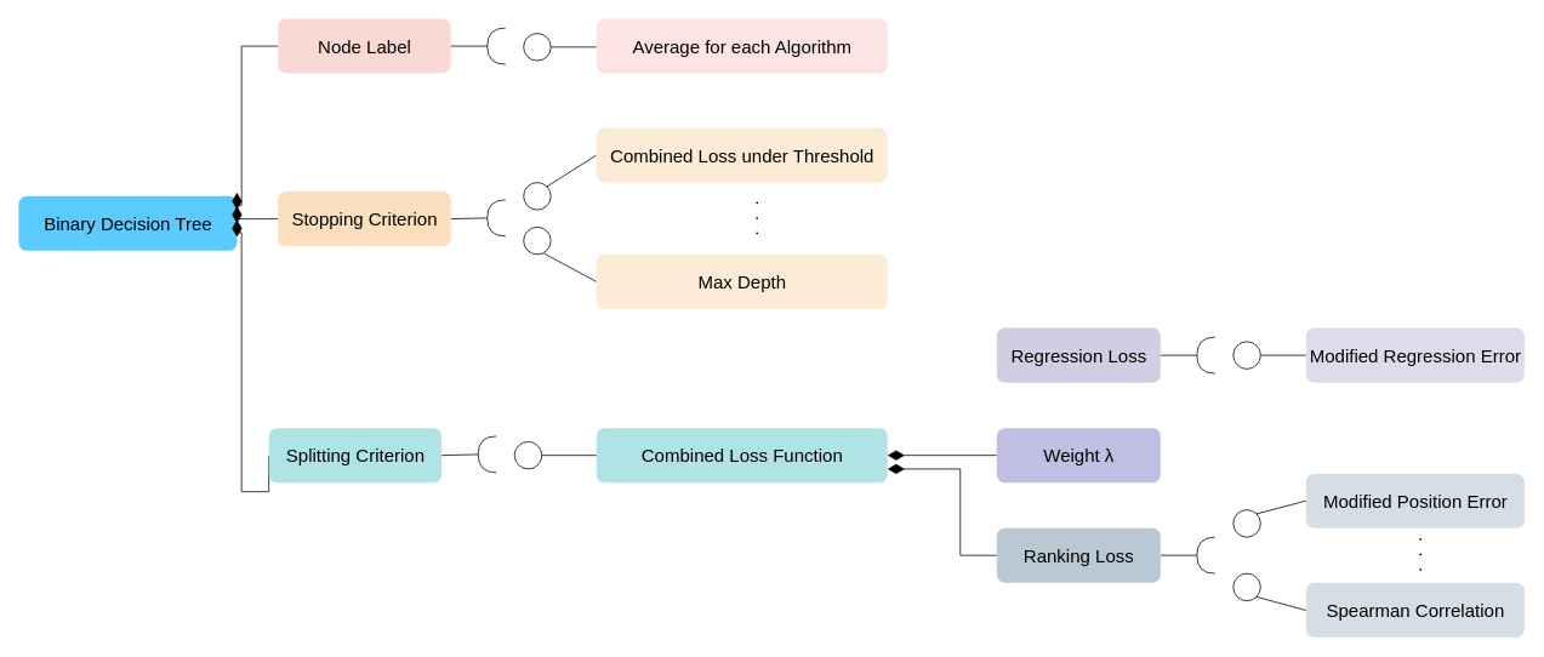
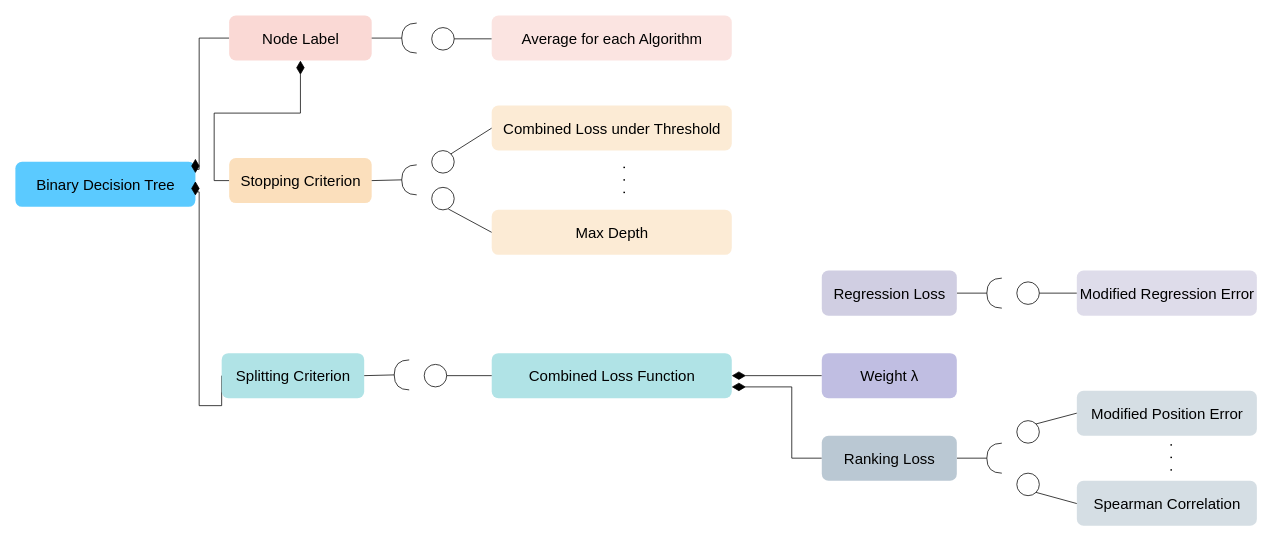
  <mxCell id="0" />
  <mxCell id="1" parent="0" />
  <mxCell id="2" value="&lt;span&gt;Binary Decision Tree&lt;/span&gt;" style="html=1;rounded=1;fontSize=20;fillColor=#16B4FF;strokeColor=none;gradientColor=none;opacity=70;fontStyle=0" parent="1" vertex="1"><mxGeometry x="20" y="215" width="240" height="60" as="geometry" /></mxCell>
  <mxCell id="3" style="edgeStyle=orthogonalEdgeStyle;rounded=0;orthogonalLoop=1;jettySize=auto;html=1;endArrow=diamondThin;endFill=1;exitX=0;exitY=0.5;exitDx=0;exitDy=0;entryX=1;entryY=0.25;entryDx=0;entryDy=0;endSize=16;strokeColor=default;fontSize=20;fontStyle=0" parent="1" source="6" target="2" edge="1"><mxGeometry relative="1" as="geometry"><mxPoint x="445" y="31" as="sourcePoint" /><Array as="points"><mxPoint x="265" y="50" /><mxPoint x="265" y="225" /></Array></mxGeometry></mxCell>
- <mxCell id="4" style="edgeStyle=orthogonalEdgeStyle;rounded=0;orthogonalLoop=1;jettySize=auto;html=1;entryX=1;entryY=0.5;entryDx=0;entryDy=0;endArrow=diamondThin;endFill=1;endSize=16;strokeColor=default;exitX=0;exitY=0.5;exitDx=0;exitDy=0;fontSize=20;fontStyle=0" parent="1" source="10" target="2" edge="1"><mxGeometry relative="1" as="geometry"><mxPoint x="455" y="240" as="sourcePoint" /></mxGeometry></mxCell>
+ <mxCell id="4" style="edgeStyle=orthogonalEdgeStyle;rounded=0;orthogonalLoop=1;jettySize=auto;html=1;endArrow=diamondThin;endFill=1;endSize=16;strokeColor=default;exitX=0;exitY=0.5;exitDx=0;exitDy=0;fontSize=20;fontStyle=0;" parent="1" source="10" target="6" edge="1"><mxGeometry relative="1" as="geometry"><mxPoint x="455" y="240" as="sourcePoint" /></mxGeometry></mxCell>
  <mxCell id="5" style="edgeStyle=orthogonalEdgeStyle;rounded=0;orthogonalLoop=1;jettySize=auto;html=1;endArrow=diamondThin;endFill=1;exitX=0;exitY=0.5;exitDx=0;exitDy=0;endSize=16;strokeColor=default;entryX=1;entryY=0.75;entryDx=0;entryDy=0;fontSize=20;fontStyle=0" parent="1" source="18" target="2" edge="1"><mxGeometry relative="1" as="geometry"><mxPoint x="465" y="640" as="sourcePoint" /><mxPoint x="225" y="280" as="targetPoint" /><Array as="points"><mxPoint x="265" y="540" /><mxPoint x="265" y="255" /></Array></mxGeometry></mxCell>
  <mxCell id="6" value="Node Label" style="html=1;rounded=1;fontSize=20;fillColor=#fad9d5;strokeColor=none;rotation=0;fontStyle=0" parent="1" vertex="1"><mxGeometry x="305" y="20" width="190" height="60" as="geometry" /></mxCell>
  <mxCell id="7" value="" style="ellipse;fillColor=default;strokeColor=default;fontSize=20;rotation=0;fontStyle=0" parent="1" vertex="1"><mxGeometry x="575" y="36" width="30" height="30" as="geometry" /></mxCell>
  <mxCell id="8" value="" style="endArrow=none;html=1;rounded=0;entryX=1;entryY=0.5;entryDx=0;entryDy=0;fontSize=20;strokeColor=default;fontStyle=0" parent="1" target="7" edge="1"><mxGeometry relative="1" as="geometry"><mxPoint x="655" y="51" as="sourcePoint" /><mxPoint x="755" y="51" as="targetPoint" /></mxGeometry></mxCell>
  <mxCell id="9" value="Average for each Algorithm" style="html=1;rounded=1;fontSize=20;fillColor=#fad9d5;strokeColor=none;rotation=0;opacity=70;fontStyle=0" parent="1" vertex="1"><mxGeometry x="655" y="20" width="320" height="60" as="geometry" /></mxCell>
  <mxCell id="10" value="Stopping Criterion" style="html=1;rounded=1;fontSize=20;fillColor=#fad7ac;strokeColor=none;rotation=0;opacity=80;fontStyle=0" parent="1" vertex="1"><mxGeometry x="305" y="210" width="190" height="60" as="geometry" /></mxCell>
  <mxCell id="11" value="" style="ellipse;fillColor=default;strokeColor=default;fontSize=20;rotation=0;fontStyle=0" parent="1" vertex="1"><mxGeometry x="575" y="200" width="30" height="30" as="geometry" /></mxCell>
  <mxCell id="12" value="" style="endArrow=none;html=1;rounded=0;entryX=1;entryY=0;entryDx=0;entryDy=0;fontSize=20;strokeColor=default;exitX=0;exitY=0.5;exitDx=0;exitDy=0;fontStyle=0" parent="1" source="13" target="11" edge="1"><mxGeometry relative="1" as="geometry"><mxPoint x="885" y="190" as="sourcePoint" /><mxPoint x="795" y="190" as="targetPoint" /></mxGeometry></mxCell>
  <mxCell id="13" value="Combined Loss under Threshold" style="html=1;rounded=1;fontSize=20;fillColor=#fad7ac;strokeColor=none;rotation=0;opacity=50;fontStyle=0" parent="1" vertex="1"><mxGeometry x="655" y="140" width="320" height="60" as="geometry" /></mxCell>
  <mxCell id="14" value="" style="ellipse;fillColor=default;strokeColor=default;fontSize=20;rotation=0;fontStyle=0" parent="1" vertex="1"><mxGeometry x="575" y="249" width="30" height="30" as="geometry" /></mxCell>
  <mxCell id="15" value="" style="endArrow=none;html=1;rounded=0;entryX=0.736;entryY=0.96;entryDx=0;entryDy=0;fontSize=20;strokeColor=default;exitX=0;exitY=0.5;exitDx=0;exitDy=0;entryPerimeter=0;fontStyle=0" parent="1" source="16" target="14" edge="1"><mxGeometry relative="1" as="geometry"><mxPoint x="645" y="269" as="sourcePoint" /><mxPoint x="795" y="289" as="targetPoint" /></mxGeometry></mxCell>
  <mxCell id="16" value="Max Depth" style="html=1;rounded=1;fontSize=20;fillColor=#fad7ac;strokeColor=none;rotation=0;opacity=50;fontStyle=0" parent="1" vertex="1"><mxGeometry x="655" y="279" width="320" height="60" as="geometry" /></mxCell>
  <mxCell id="17" value="&lt;font style=&quot;font-size: 20px;&quot;&gt;&lt;span style=&quot;font-size: 20px;&quot;&gt;.&amp;nbsp; .&amp;nbsp; .&lt;/span&gt;&lt;/font&gt;" style="text;html=1;align=center;verticalAlign=middle;resizable=0;points=[];autosize=1;strokeColor=none;fillColor=none;fontSize=20;rotation=0;horizontal=0;fontStyle=0" parent="1" vertex="1"><mxGeometry x="805" y="220" width="40" height="40" as="geometry" /></mxCell>
  <mxCell id="18" value="Splitting Criterion" style="html=1;rounded=1;fontSize=20;fillColor=#b0e3e6;strokeColor=none;rotation=0;fontStyle=0" parent="1" vertex="1"><mxGeometry x="295" y="470" width="190" height="60" as="geometry" /></mxCell>
  <mxCell id="19" value="Combined Loss Function" style="html=1;rounded=1;fontSize=20;fillColor=#b0e3e6;rotation=0;strokeColor=none;fontStyle=0" parent="1" vertex="1"><mxGeometry x="655" y="470" width="320" height="60" as="geometry" /></mxCell>
  <mxCell id="20" value="" style="ellipse;fontSize=20;rotation=0;rounded=0;strokeColor=default;fontStyle=0" parent="1" vertex="1"><mxGeometry x="1355" y="375" width="30" height="30" as="geometry" /></mxCell>
  <mxCell id="21" value="" style="endArrow=none;html=1;rounded=0;exitX=0;exitY=0.5;exitDx=0;exitDy=0;fontSize=20;strokeColor=default;fillColor=#FF8552;entryX=1;entryY=0.5;entryDx=0;entryDy=0;fontStyle=0" parent="1" source="22" target="20" edge="1"><mxGeometry relative="1" as="geometry"><mxPoint x="1435" y="380" as="sourcePoint" /><mxPoint x="1405" y="380" as="targetPoint" /></mxGeometry></mxCell>
  <mxCell id="22" value="Modified Regression Error" style="html=1;rounded=1;fontSize=20;fillColor=#d0cee2;strokeColor=none;rotation=0;opacity=70;fontStyle=0" parent="1" vertex="1"><mxGeometry x="1435" y="360" width="240" height="60" as="geometry" /></mxCell>
  <mxCell id="23" value="" style="ellipse;fontSize=20;rotation=0;rounded=0;strokeColor=default;fontStyle=0" parent="1" vertex="1"><mxGeometry x="1355" y="560" width="30" height="30" as="geometry" /></mxCell>
  <mxCell id="24" value="" style="endArrow=none;html=1;rounded=0;entryX=1;entryY=0;entryDx=0;entryDy=0;fontSize=20;strokeColor=default;fillColor=#FF8552;exitX=0;exitY=0.5;exitDx=0;exitDy=0;fontStyle=0" parent="1" source="40" target="23" edge="1"><mxGeometry relative="1" as="geometry"><mxPoint x="1465" y="550" as="sourcePoint" /><mxPoint x="1395" y="549" as="targetPoint" /></mxGeometry></mxCell>
  <mxCell id="25" value="" style="ellipse;fontSize=20;rotation=0;rounded=0;strokeColor=default;fontStyle=0" parent="1" vertex="1"><mxGeometry x="1355" y="630" width="30" height="30" as="geometry" /></mxCell>
  <mxCell id="26" value="" style="endArrow=none;html=1;rounded=0;exitX=1;exitY=0.5;exitDx=0;exitDy=0;exitPerimeter=0;fontSize=20;entryX=1;entryY=0.5;entryDx=0;entryDy=0;strokeColor=default;fontStyle=0" parent="1" source="32" target="38" edge="1"><mxGeometry relative="1" as="geometry"><mxPoint x="1395" y="480" as="sourcePoint" /><mxPoint x="1335" y="610" as="targetPoint" /></mxGeometry></mxCell>
  <mxCell id="27" value="" style="shape=requiredInterface;html=1;verticalLabelPosition=bottom;sketch=0;rotation=90;direction=south;fontSize=20;strokeColor=default;fontStyle=0" parent="1" vertex="1"><mxGeometry x="525" y="40" width="40" height="20" as="geometry" /></mxCell>
  <mxCell id="28" value="" style="endArrow=none;html=1;rounded=0;exitX=1;exitY=0.5;exitDx=0;exitDy=0;exitPerimeter=0;fontSize=20;strokeColor=default;entryX=1;entryY=0.5;entryDx=0;entryDy=0;fontStyle=0" parent="1" source="27" target="6" edge="1"><mxGeometry relative="1" as="geometry"><mxPoint x="785" y="-79" as="sourcePoint" /><mxPoint x="735" y="51" as="targetPoint" /></mxGeometry></mxCell>
  <mxCell id="29" value="" style="shape=requiredInterface;html=1;verticalLabelPosition=bottom;sketch=0;rotation=90;direction=south;fontSize=20;strokeColor=default;fontStyle=0" parent="1" vertex="1"><mxGeometry x="525" y="229" width="40" height="20" as="geometry" /></mxCell>
  <mxCell id="30" value="" style="shape=requiredInterface;html=1;verticalLabelPosition=bottom;sketch=0;rotation=90;direction=south;fontSize=20;strokeColor=default;fillColor=#FF8552;rounded=0;fontStyle=0" parent="1" vertex="1"><mxGeometry x="1305" y="380" width="40" height="20" as="geometry" /></mxCell>
  <mxCell id="31" value="" style="endArrow=none;html=1;rounded=0;exitX=1;exitY=0.5;exitDx=0;exitDy=0;exitPerimeter=0;fontSize=20;strokeColor=default;entryX=1;entryY=0.5;entryDx=0;entryDy=0;fontStyle=0" parent="1" source="30" target="41" edge="1"><mxGeometry relative="1" as="geometry"><mxPoint x="1385" y="250" as="sourcePoint" /><mxPoint x="1335" y="380" as="targetPoint" /></mxGeometry></mxCell>
  <mxCell id="32" value="" style="shape=requiredInterface;html=1;verticalLabelPosition=bottom;sketch=0;rotation=90;direction=south;fontSize=20;strokeColor=default;fillColor=#FF8552;rounded=0;fontStyle=0" parent="1" vertex="1"><mxGeometry x="1305" y="600" width="40" height="20" as="geometry" /></mxCell>
  <mxCell id="33" value="" style="endArrow=none;html=1;rounded=0;fontSize=20;strokeColor=default;entryX=1;entryY=0.5;entryDx=0;entryDy=0;exitX=1;exitY=0.5;exitDx=0;exitDy=0;exitPerimeter=0;fontStyle=0" parent="1" source="29" target="10" edge="1"><mxGeometry relative="1" as="geometry"><mxPoint x="735" y="240" as="sourcePoint" /><mxPoint x="735" y="240" as="targetPoint" /></mxGeometry></mxCell>
  <mxCell id="34" value="" style="endArrow=none;html=1;rounded=0;entryX=1;entryY=1;entryDx=0;entryDy=0;fontSize=20;strokeColor=default;fillColor=#FF8552;exitX=0;exitY=0.509;exitDx=0;exitDy=0;exitPerimeter=0;fontStyle=0" parent="1" source="39" target="25" edge="1"><mxGeometry relative="1" as="geometry"><mxPoint x="1485" y="670.75" as="sourcePoint" /><mxPoint x="1395" y="669.75" as="targetPoint" /></mxGeometry></mxCell>
  <mxCell id="35" style="edgeStyle=orthogonalEdgeStyle;rounded=0;orthogonalLoop=1;jettySize=auto;html=1;endArrow=diamondThin;endFill=1;endSize=16;strokeColor=default;fontSize=20;fontStyle=0" parent="1" source="36" target="19" edge="1"><mxGeometry relative="1" as="geometry" /></mxCell>
  <mxCell id="36" value="&lt;font style=&quot;font-size: 20px;&quot;&gt;Weight λ&lt;/font&gt;" style="html=1;rounded=1;fontSize=20;fillColor=#C0BEE2;strokeColor=none;rotation=0;fontStyle=0" parent="1" vertex="1"><mxGeometry x="1095" y="470" width="180" height="60" as="geometry" /></mxCell>
  <mxCell id="37" style="edgeStyle=orthogonalEdgeStyle;rounded=0;orthogonalLoop=1;jettySize=auto;html=1;entryX=1;entryY=0.75;entryDx=0;entryDy=0;endArrow=diamondThin;endFill=1;endSize=16;strokeColor=default;fontSize=20;fontStyle=0" parent="1" source="38" target="19" edge="1"><mxGeometry relative="1" as="geometry"><Array as="points"><mxPoint x="1055" y="610" /><mxPoint x="1055" y="515" /></Array></mxGeometry></mxCell>
  <mxCell id="38" value="Ranking Loss" style="html=1;rounded=1;fontSize=20;fillColor=#bac8d3;strokeColor=none;rotation=0;fontStyle=0" parent="1" vertex="1"><mxGeometry x="1095" y="580" width="180" height="60" as="geometry" /></mxCell>
  <mxCell id="39" value="Spearman Correlation" style="html=1;rounded=1;fontSize=20;fillColor=#bac8d3;strokeColor=none;rotation=0;opacity=60;fontStyle=0" parent="1" vertex="1"><mxGeometry x="1435" y="640" width="240" height="60" as="geometry" /></mxCell>
  <mxCell id="40" value="Modified Position Error" style="html=1;rounded=1;fontSize=20;fillColor=#bac8d3;strokeColor=none;rotation=0;opacity=60;fontStyle=0" parent="1" vertex="1"><mxGeometry x="1435" y="520" width="240" height="60" as="geometry" /></mxCell>
  <mxCell id="41" value="Regression Loss" style="html=1;rounded=1;fontSize=20;fillColor=#d0cee2;strokeColor=none;rotation=0;fontStyle=0" parent="1" vertex="1"><mxGeometry x="1095" y="360" width="180" height="60" as="geometry" /></mxCell>
  <mxCell id="42" value="&lt;font style=&quot;font-size: 20px;&quot;&gt;&lt;span style=&quot;font-size: 20px;&quot;&gt;.&amp;nbsp; .&amp;nbsp; .&lt;/span&gt;&lt;/font&gt;" style="text;html=1;align=center;verticalAlign=middle;resizable=0;points=[];autosize=1;strokeColor=none;fillColor=none;fontSize=20;rotation=0;horizontal=0;fontStyle=0" parent="1" vertex="1"><mxGeometry x="1535" y="590" width="40" height="40" as="geometry" /></mxCell>
  <mxCell id="43" value="" style="ellipse;fillColor=default;strokeColor=default;fontSize=20;rotation=0;fontStyle=0" parent="1" vertex="1"><mxGeometry x="565" y="485" width="30" height="30" as="geometry" /></mxCell>
  <mxCell id="44" value="" style="endArrow=none;html=1;rounded=0;entryX=1;entryY=0.5;entryDx=0;entryDy=0;fontSize=20;strokeColor=default;exitX=0;exitY=0.5;exitDx=0;exitDy=0;fontStyle=0" parent="1" source="19" target="43" edge="1"><mxGeometry relative="1" as="geometry"><mxPoint x="625" y="500" as="sourcePoint" /><mxPoint x="745" y="500" as="targetPoint" /></mxGeometry></mxCell>
  <mxCell id="45" value="" style="shape=requiredInterface;html=1;verticalLabelPosition=bottom;sketch=0;rotation=90;direction=south;fontSize=20;strokeColor=default;fontStyle=0" parent="1" vertex="1"><mxGeometry x="515" y="489" width="40" height="20" as="geometry" /></mxCell>
  <mxCell id="46" value="" style="endArrow=none;html=1;rounded=0;exitX=1;exitY=0.5;exitDx=0;exitDy=0;exitPerimeter=0;fontSize=20;strokeColor=default;entryX=1;entryY=0.5;entryDx=0;entryDy=0;fontStyle=0" parent="1" source="45" target="18" edge="1"><mxGeometry relative="1" as="geometry"><mxPoint x="775" y="370" as="sourcePoint" /><mxPoint x="495" y="499" as="targetPoint" /></mxGeometry></mxCell>
